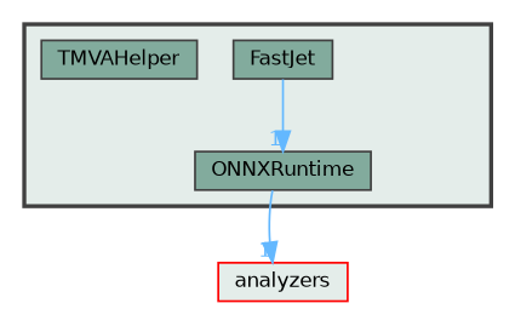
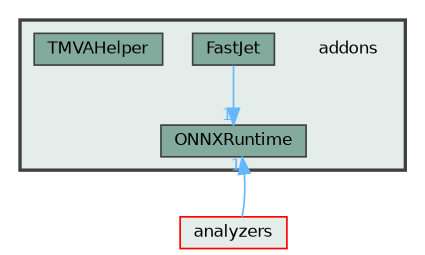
  digraph {
    compound=true
    node [fontname=Helvetica fontsize=10 shape=box color=grey25 fillcolor="#82ab9d" style=filled]
    edge [color=steelblue1 fontcolor=steelblue1 fontname=Helvetica fontsize=10 headlabel=1 labeldistance=1.5 labelfontname=Helvetica labelfontsize=10]
+   n1 [height=0.2 label=addons shape=plaintext width=0.4 color="" fillcolor="" style=""]
    n2 [height=0.2 label=FastJet width=0.4]
    n3 [height=0.2 label=ONNXRuntime width=0.4]
    n4 [height=0.2 label=TMVAHelper width=0.4]
    n5 [color=red fillcolor="#e4edea" height=0.2 label=analyzers width=0.4]
    subgraph cluster_1 {
      bgcolor="#e4edea"
      fontname=Helvetica
      fontsize=10
      pencolor=grey25
      style="filled,bold"
+     n1
      n2
      n3
      n4
    }
    n2 -> n3
-   n3 -> n5
+   n5 -> n3
  }
